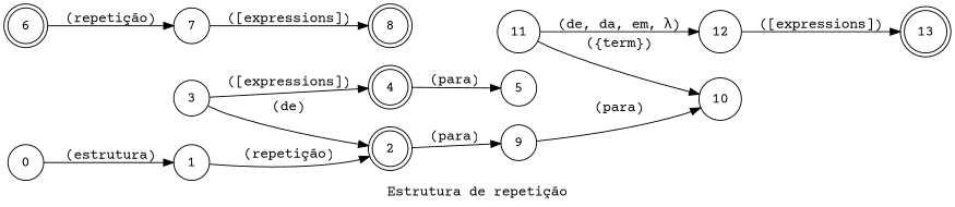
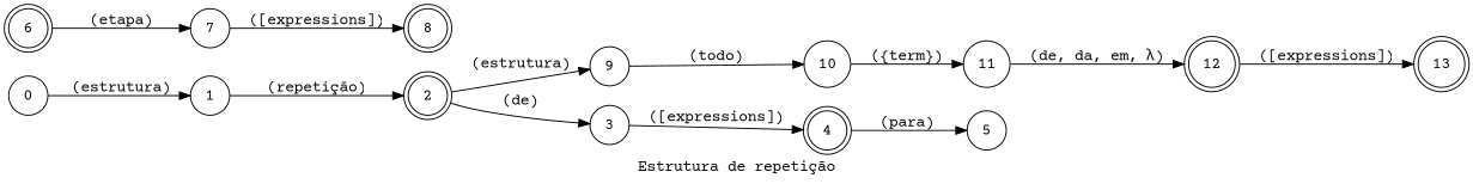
  digraph {
    desc="Cria uma estrutura de repetição for"
    fontname="Courier Prime"
    label="Estrutura de repetição"
    lang="pt-BR"
    langName="Português"
    rankdir=LR
    title="Estrutura de repetição"
    node [fontname="Courier Prime" shape=circle]
    edge [fontname="Courier Prime"]
    2 [shape=doublecircle]
    9
    3
    10
    4 [shape=doublecircle]
    6 [shape=doublecircle]
    7
    8 [shape=doublecircle]
    13 [shape=doublecircle]
    0
    1
    11
-   12
+   12 [shape=doublecircle]
    5
-   2 -> 9 [label="(para)"]
-   3 -> 2 [label="(de)"]
-   9 -> 10 [label="(para)"]
+   2 -> 9 [label="(estrutura)"]
+   2 -> 3 [label="(de)"]
+   9 -> 10 [label="(todo)"]
    3 -> 4 [label="([expressions])" store=from]
-   11 -> 10 [label="({term})" store=item]
+   10 -> 11 [label="({term})" store=item]
    4 -> 5 [label="(para)"]
-   6 -> 7 [label="(repetição)"]
+   6 -> 7 [label="(etapa)"]
    7 -> 8 [label="([expressions])" store=step]
    0 -> 1 [label="(estrutura)"]
    1 -> 2 [label="(repetição)"]
    11 -> 12 [label="(de, da, em, λ)"]
    12 -> 13 [label="([expressions])" store=collection]
  }
